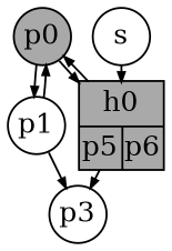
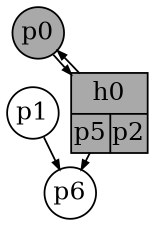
  digraph {
    nodesep=0.1
    ranksep=0.1
    node [fillcolor=darkgray fixedsize=1 shape=circle]
    edge [arrowsize=0.5]
    p0 [height=0.4 style=filled width=0.4]
    p1 [height=0.4 width=0.4]
-   n3 [height=0.6 label="{h0|{p5|p6}}" shape=record style=filled width=0.6]
-   s [height=0.4 width=0.4]
-   p3 [height=0.4 width=0.4]
-   p0 -> p1
+   n3 [height=0.6 label="{h0|{p5|p2}}" shape=record style=filled width=0.6]
+   p3 [height=0.4 width=0.4 label=p6]
    p0 -> n3
-   p1 -> p0
    p1 -> p3
    n3 -> p0
    n3 -> p3
-   s -> n3
  }
